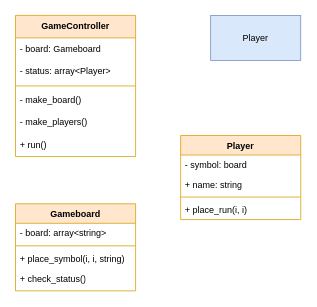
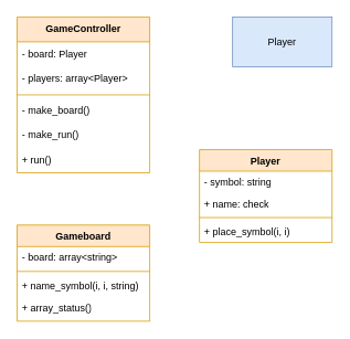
  <mxCell id="0" />
  <mxCell id="1" parent="0" />
  <mxCell id="2" value="Player" style="rounded=0;whiteSpace=wrap;html=1;fillColor=#dae8fc;strokeColor=#6c8ebf;" vertex="1" parent="1"><mxGeometry x="280" y="20" width="120" height="60" as="geometry" /></mxCell>
  <mxCell id="3" value="&lt;b&gt;GameController&lt;/b&gt;" style="swimlane;fontStyle=0;childLayout=stackLayout;horizontal=1;startSize=30;horizontalStack=0;resizeParent=1;resizeParentMax=0;resizeLast=0;collapsible=1;marginBottom=0;whiteSpace=wrap;html=1;fillColor=#ffe6cc;strokeColor=#d79b00;" vertex="1" parent="1"><mxGeometry x="20" y="20" width="160" height="188" as="geometry" /></mxCell>
- <mxCell id="4" value="- board: Gameboard" style="text;strokeColor=none;fillColor=none;align=left;verticalAlign=middle;spacingLeft=4;spacingRight=4;overflow=hidden;points=[[0,0.5],[1,0.5]];portConstraint=eastwest;rotatable=0;whiteSpace=wrap;html=1;" vertex="1" parent="3"><mxGeometry y="30" width="160" height="30" as="geometry" /></mxCell>
- <mxCell id="5" value="- status: array&amp;lt;Player&amp;gt;" style="text;strokeColor=none;fillColor=none;align=left;verticalAlign=middle;spacingLeft=4;spacingRight=4;overflow=hidden;points=[[0,0.5],[1,0.5]];portConstraint=eastwest;rotatable=0;whiteSpace=wrap;html=1;" vertex="1" parent="3"><mxGeometry y="60" width="160" height="30" as="geometry" /></mxCell>
+ <mxCell id="4" value="- board: Player" style="text;strokeColor=none;fillColor=none;align=left;verticalAlign=middle;spacingLeft=4;spacingRight=4;overflow=hidden;points=[[0,0.5],[1,0.5]];portConstraint=eastwest;rotatable=0;whiteSpace=wrap;html=1;" vertex="1" parent="3"><mxGeometry y="30" width="160" height="30" as="geometry" /></mxCell>
+ <mxCell id="5" value="- players: array&amp;lt;Player&amp;gt;" style="text;strokeColor=none;fillColor=none;align=left;verticalAlign=middle;spacingLeft=4;spacingRight=4;overflow=hidden;points=[[0,0.5],[1,0.5]];portConstraint=eastwest;rotatable=0;whiteSpace=wrap;html=1;" vertex="1" parent="3"><mxGeometry y="60" width="160" height="30" as="geometry" /></mxCell>
  <mxCell id="6" value="" style="line;strokeWidth=1;fillColor=none;align=left;verticalAlign=middle;spacingTop=-1;spacingLeft=3;spacingRight=3;rotatable=0;labelPosition=right;points=[];portConstraint=eastwest;strokeColor=inherit;" vertex="1" parent="3"><mxGeometry y="90" width="160" height="8" as="geometry" /></mxCell>
  <mxCell id="7" value="- make_board()" style="text;strokeColor=none;fillColor=none;align=left;verticalAlign=middle;spacingLeft=4;spacingRight=4;overflow=hidden;points=[[0,0.5],[1,0.5]];portConstraint=eastwest;rotatable=0;whiteSpace=wrap;html=1;" vertex="1" parent="3"><mxGeometry y="98" width="160" height="30" as="geometry" /></mxCell>
- <mxCell id="8" value="- make_players()" style="text;strokeColor=none;fillColor=none;align=left;verticalAlign=middle;spacingLeft=4;spacingRight=4;overflow=hidden;points=[[0,0.5],[1,0.5]];portConstraint=eastwest;rotatable=0;whiteSpace=wrap;html=1;" vertex="1" parent="3"><mxGeometry y="128" width="160" height="30" as="geometry" /></mxCell>
+ <mxCell id="8" value="- make_run()" style="text;strokeColor=none;fillColor=none;align=left;verticalAlign=middle;spacingLeft=4;spacingRight=4;overflow=hidden;points=[[0,0.5],[1,0.5]];portConstraint=eastwest;rotatable=0;whiteSpace=wrap;html=1;" vertex="1" parent="3"><mxGeometry y="128" width="160" height="30" as="geometry" /></mxCell>
  <mxCell id="9" value="+ run()" style="text;strokeColor=none;fillColor=none;align=left;verticalAlign=middle;spacingLeft=4;spacingRight=4;overflow=hidden;points=[[0,0.5],[1,0.5]];portConstraint=eastwest;rotatable=0;whiteSpace=wrap;html=1;" vertex="1" parent="3"><mxGeometry y="158" width="160" height="30" as="geometry" /></mxCell>
  <mxCell id="10" value="Gameboard" style="swimlane;fontStyle=1;align=center;verticalAlign=top;childLayout=stackLayout;horizontal=1;startSize=26;horizontalStack=0;resizeParent=1;resizeParentMax=0;resizeLast=0;collapsible=1;marginBottom=0;whiteSpace=wrap;html=1;fillColor=#ffe6cc;strokeColor=#d79b00;" vertex="1" parent="1"><mxGeometry x="20" y="271" width="160" height="116" as="geometry" /></mxCell>
  <mxCell id="11" value="- board: array&amp;lt;string&amp;gt;" style="text;strokeColor=none;fillColor=none;align=left;verticalAlign=top;spacingLeft=4;spacingRight=4;overflow=hidden;rotatable=0;points=[[0,0.5],[1,0.5]];portConstraint=eastwest;whiteSpace=wrap;html=1;" vertex="1" parent="10"><mxGeometry y="26" width="160" height="26" as="geometry" /></mxCell>
  <mxCell id="12" value="" style="line;strokeWidth=1;fillColor=none;align=left;verticalAlign=middle;spacingTop=-1;spacingLeft=3;spacingRight=3;rotatable=0;labelPosition=right;points=[];portConstraint=eastwest;strokeColor=inherit;" vertex="1" parent="10"><mxGeometry y="52" width="160" height="8" as="geometry" /></mxCell>
- <mxCell id="13" value="+ place_symbol(i, i, string)" style="text;strokeColor=none;fillColor=none;align=left;verticalAlign=top;spacingLeft=4;spacingRight=4;overflow=hidden;rotatable=0;points=[[0,0.5],[1,0.5]];portConstraint=eastwest;whiteSpace=wrap;html=1;" vertex="1" parent="10"><mxGeometry y="60" width="160" height="26" as="geometry" /></mxCell>
- <mxCell id="14" value="+ check_status()" style="text;strokeColor=none;fillColor=none;align=left;verticalAlign=middle;spacingLeft=4;spacingRight=4;overflow=hidden;points=[[0,0.5],[1,0.5]];portConstraint=eastwest;rotatable=0;whiteSpace=wrap;html=1;" vertex="1" parent="10"><mxGeometry y="86" width="160" height="30" as="geometry" /></mxCell>
+ <mxCell id="13" value="+ name_symbol(i, i, string)" style="text;strokeColor=none;fillColor=none;align=left;verticalAlign=top;spacingLeft=4;spacingRight=4;overflow=hidden;rotatable=0;points=[[0,0.5],[1,0.5]];portConstraint=eastwest;whiteSpace=wrap;html=1;" vertex="1" parent="10"><mxGeometry y="60" width="160" height="26" as="geometry" /></mxCell>
+ <mxCell id="14" value="+ array_status()" style="text;strokeColor=none;fillColor=none;align=left;verticalAlign=middle;spacingLeft=4;spacingRight=4;overflow=hidden;points=[[0,0.5],[1,0.5]];portConstraint=eastwest;rotatable=0;whiteSpace=wrap;html=1;" vertex="1" parent="10"><mxGeometry y="86" width="160" height="30" as="geometry" /></mxCell>
  <mxCell id="15" value="Player" style="swimlane;fontStyle=1;align=center;verticalAlign=top;childLayout=stackLayout;horizontal=1;startSize=26;horizontalStack=0;resizeParent=1;resizeParentMax=0;resizeLast=0;collapsible=1;marginBottom=0;whiteSpace=wrap;html=1;fillColor=#ffe6cc;strokeColor=#d79b00;" vertex="1" parent="1"><mxGeometry x="240" y="180" width="160" height="112" as="geometry" /></mxCell>
- <mxCell id="16" value="- symbol: board" style="text;strokeColor=none;fillColor=none;align=left;verticalAlign=top;spacingLeft=4;spacingRight=4;overflow=hidden;rotatable=0;points=[[0,0.5],[1,0.5]];portConstraint=eastwest;whiteSpace=wrap;html=1;" vertex="1" parent="15"><mxGeometry y="26" width="160" height="26" as="geometry" /></mxCell>
- <mxCell id="17" value="+ name: string" style="text;strokeColor=none;fillColor=none;align=left;verticalAlign=top;spacingLeft=4;spacingRight=4;overflow=hidden;rotatable=0;points=[[0,0.5],[1,0.5]];portConstraint=eastwest;whiteSpace=wrap;html=1;" vertex="1" parent="15"><mxGeometry y="52" width="160" height="26" as="geometry" /></mxCell>
+ <mxCell id="16" value="- symbol: string" style="text;strokeColor=none;fillColor=none;align=left;verticalAlign=top;spacingLeft=4;spacingRight=4;overflow=hidden;rotatable=0;points=[[0,0.5],[1,0.5]];portConstraint=eastwest;whiteSpace=wrap;html=1;" vertex="1" parent="15"><mxGeometry y="26" width="160" height="26" as="geometry" /></mxCell>
+ <mxCell id="17" value="+ name: check" style="text;strokeColor=none;fillColor=none;align=left;verticalAlign=top;spacingLeft=4;spacingRight=4;overflow=hidden;rotatable=0;points=[[0,0.5],[1,0.5]];portConstraint=eastwest;whiteSpace=wrap;html=1;" vertex="1" parent="15"><mxGeometry y="52" width="160" height="26" as="geometry" /></mxCell>
  <mxCell id="18" value="" style="line;strokeWidth=1;fillColor=none;align=left;verticalAlign=middle;spacingTop=-1;spacingLeft=3;spacingRight=3;rotatable=0;labelPosition=right;points=[];portConstraint=eastwest;strokeColor=inherit;" vertex="1" parent="15"><mxGeometry y="78" width="160" height="8" as="geometry" /></mxCell>
- <mxCell id="19" value="+ place_run(i, i)" style="text;strokeColor=none;fillColor=none;align=left;verticalAlign=top;spacingLeft=4;spacingRight=4;overflow=hidden;rotatable=0;points=[[0,0.5],[1,0.5]];portConstraint=eastwest;whiteSpace=wrap;html=1;" vertex="1" parent="15"><mxGeometry y="86" width="160" height="26" as="geometry" /></mxCell>
+ <mxCell id="19" value="+ place_symbol(i, i)" style="text;strokeColor=none;fillColor=none;align=left;verticalAlign=top;spacingLeft=4;spacingRight=4;overflow=hidden;rotatable=0;points=[[0,0.5],[1,0.5]];portConstraint=eastwest;whiteSpace=wrap;html=1;" vertex="1" parent="15"><mxGeometry y="86" width="160" height="26" as="geometry" /></mxCell>
